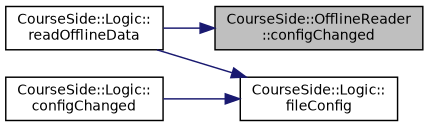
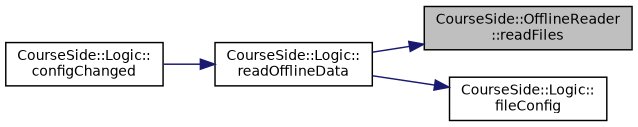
  digraph {
    rankdir=RL
    node [color=black fillcolor=white fontname=Helvetica fontsize=10 shape=record style=filled]
    edge [color=midnightblue dir=back fontname=Helvetica fontsize=10 labelfontname=Helvetica labelfontsize=10 style=solid]
-   n1 [fillcolor=grey75 fontcolor=black height=0.2 label="CourseSide::OfflineReader\l::configChanged" width=0.4]
+   n1 [fillcolor=grey75 fontcolor=black height=0.2 label="CourseSide::OfflineReader\l::readFiles" width=0.4]
    n2 [height=0.2 label="CourseSide::Logic::\lreadOfflineData" width=0.4]
    n3 [height=0.2 label="CourseSide::Logic::\lfileConfig" width=0.4]
    n4 [height=0.2 label="CourseSide::Logic::\lconfigChanged" width=0.4]
    n1 -> n2
    n3 -> n2
-   n3 -> n4
+   n2 -> n4
  }
